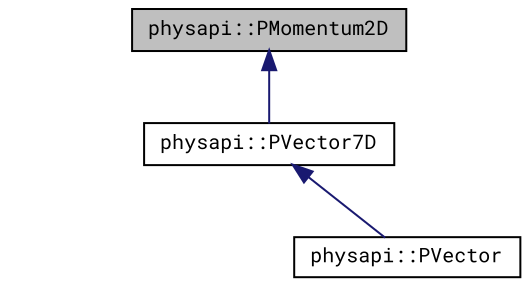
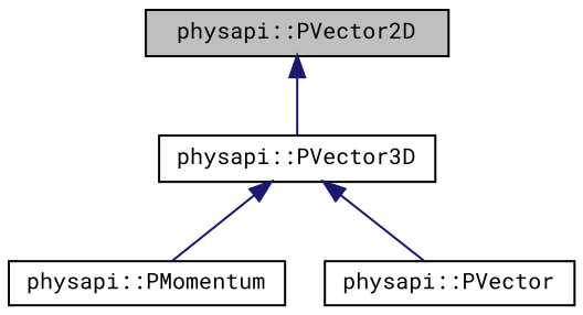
  digraph {
    fontname="Roboto Mono"
    node [color=black fillcolor=white fontname="Roboto Mono" fontsize=10 shape=record style=filled]
    edge [color=midnightblue dir=back fontname="Roboto Mono" fontsize=10 labelfontname=Helvetica labelfontsize=10 style=solid]
-   n1 [fillcolor=grey75 fontcolor=black height=0.2 label="physapi::PMomentum2D" width=0.4]
-   n2 [height=0.2 label="physapi::PVector7D" width=0.4]
+   n1 [fillcolor=grey75 fontcolor=black height=0.2 label="physapi::PVector2D" width=0.4]
+   n2 [height=0.2 label="physapi::PVector3D" width=0.4]
+   n3 [height=0.2 label="physapi::PMomentum" width=0.4]
    n4 [height=0.2 label="physapi::PVector" width=0.4]
    n1 -> n2
+   n2 -> n3
    n2 -> n4
  }
